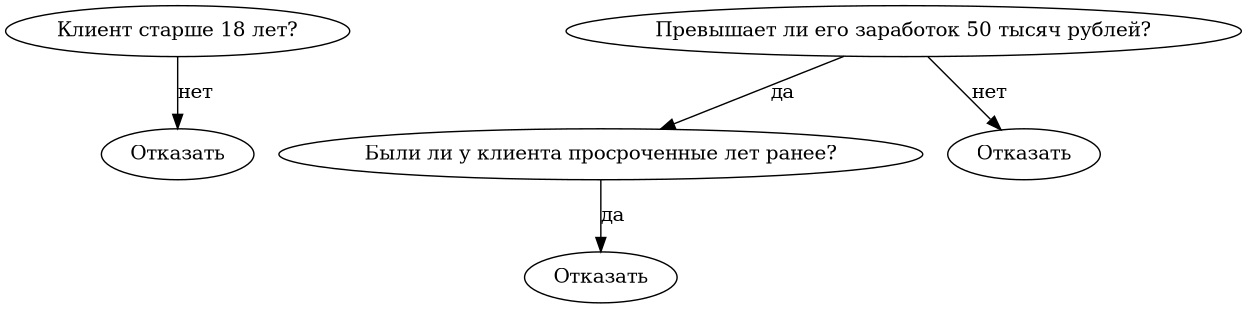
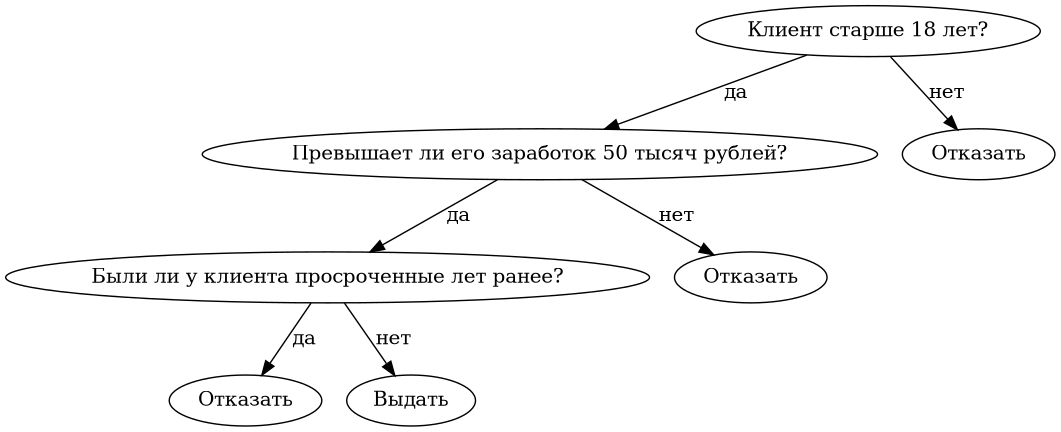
  digraph {
    n1 [label="Клиент старше 18 лет?"]
    n2 [label="Превышает ли его заработок 50 тысяч рублей?"]
    n3 [label="Отказать"]
    n4 [label="Были ли у клиента просроченные лет ранее?"]
    n5 [label="Отказать"]
    n6 [label="Отказать"]
+   n7 [label="Выдать"]
+   n1 -> n2 [label="да"]
    n1 -> n3 [label="нет"]
    n2 -> n4 [label="да"]
    n2 -> n5 [label="нет"]
    n4 -> n6 [label="да"]
+   n4 -> n7 [label="нет"]
  }
